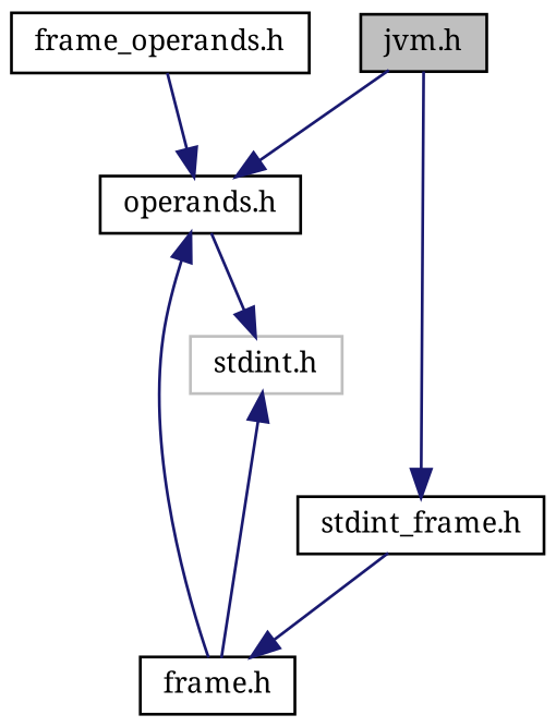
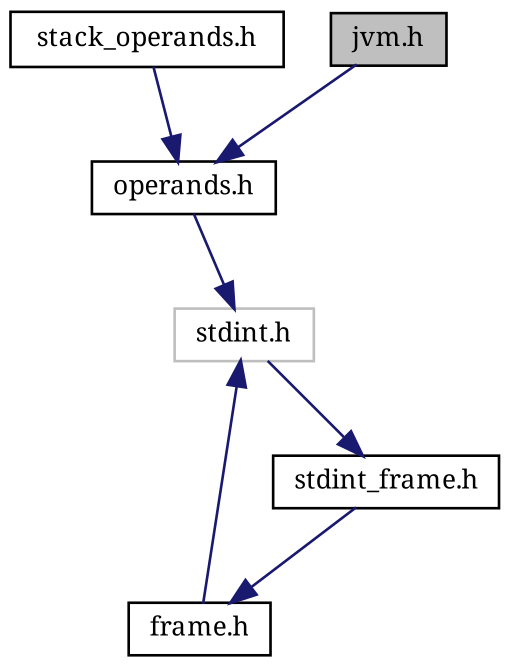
  digraph {
    fontname="Noto Serif"
    node [color=black fillcolor=white fontname="Noto Serif" fontsize=10 shape=record style=filled]
    edge [color=midnightblue fontname="Noto Serif" fontsize=10 labelfontname=Helvetica labelfontsize=10 style=solid]
    n1 [fillcolor=grey75 fontcolor=black height=0.2 label="jvm.h" width=0.4]
    n2 [height=0.2 label="operands.h" width=0.4]
    n3 [height=0.2 label="stdint_frame.h" width=0.4]
    n4 [color=grey75 height=0.2 label="stdint.h" width=0.4]
    n5 [height=0.2 label="frame.h" width=0.4]
-   n6 [height=0.2 label="frame_operands.h" width=0.4]
+   n6 [height=0.2 label="stack_operands.h" width=0.4]
    n1 -> n2
-   n1 -> n3
+   n4 -> n3
    n2 -> n4
    n3 -> n5
-   n5 -> n2
    n5 -> n4
    n6 -> n2
  }
